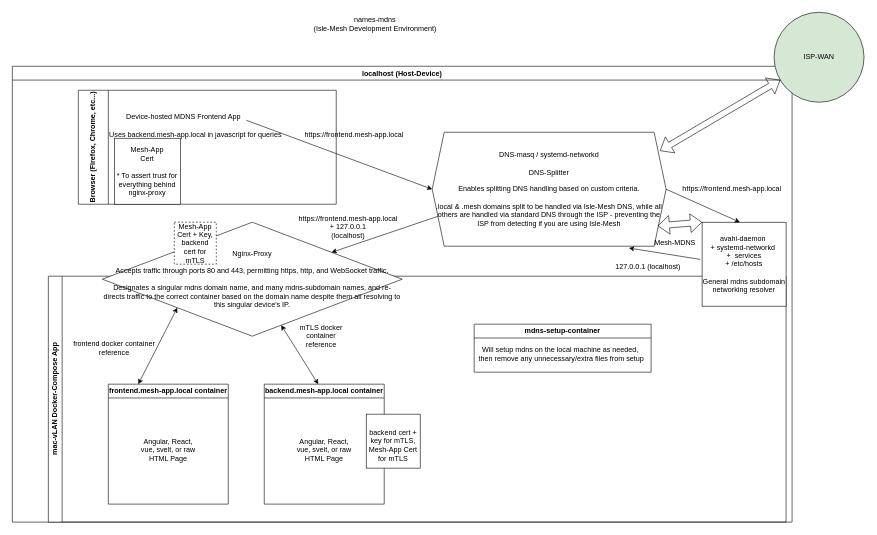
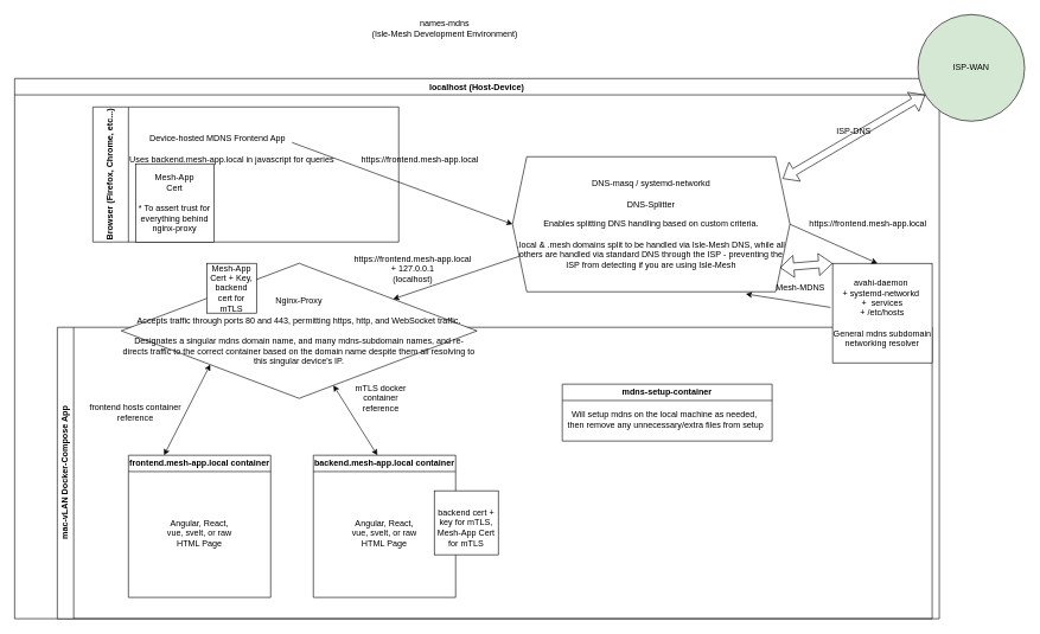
  <mxCell id="0" />
  <mxCell id="1" parent="0" />
  <mxCell id="2" value="&lt;div&gt;names-mdns&lt;/div&gt;&lt;div&gt;(Isle-Mesh Development Environment)&lt;/div&gt;" style="text;html=1;align=center;verticalAlign=middle;whiteSpace=wrap;rounded=0;" vertex="1" parent="1"><mxGeometry x="500" y="20" width="250" height="40" as="geometry" /></mxCell>
  <mxCell id="3" value="localhost (Host-Device)" style="swimlane;whiteSpace=wrap;html=1;" vertex="1" parent="1"><mxGeometry x="20" y="110" width="1300" height="760" as="geometry" /></mxCell>
  <mxCell id="4" value="&lt;div&gt;DNS-masq / systemd-networkd&lt;/div&gt;&lt;div&gt;&lt;br&gt;&lt;/div&gt;&lt;div&gt;DNS-Splitter&lt;/div&gt;&lt;div&gt;&lt;br&gt;&lt;/div&gt;&lt;div&gt;Enables splitting DNS handling based on custom criteria.&lt;/div&gt;&lt;div&gt;&lt;br&gt;&lt;/div&gt;&lt;div&gt;.local &amp;amp; .mesh domains split to be handled via Isle-Mesh DNS, while all others are handled via standard DNS through the ISP - preventing the ISP from detecting if you are using Isle-Mesh&lt;/div&gt;" style="shape=hexagon;perimeter=hexagonPerimeter2;whiteSpace=wrap;html=1;fixedSize=1;" vertex="1" parent="3"><mxGeometry x="700" y="110" width="390" height="190" as="geometry" /></mxCell>
  <mxCell id="5" value="mac-vLAN Docker-Compose App" style="swimlane;horizontal=0;whiteSpace=wrap;html=1;" vertex="1" parent="3"><mxGeometry x="60" y="350" width="1230" height="410" as="geometry" /></mxCell>
  <mxCell id="6" value="frontend.mesh-app.local container" style="swimlane;whiteSpace=wrap;html=1;" vertex="1" parent="5"><mxGeometry x="100" y="180" width="200" height="200" as="geometry" /></mxCell>
  <mxCell id="7" value="Angular, React, vue, svelt, or raw HTML Page" style="text;html=1;align=center;verticalAlign=middle;whiteSpace=wrap;rounded=0;" vertex="1" parent="6"><mxGeometry x="50" y="60" width="100" height="100" as="geometry" /></mxCell>
- <mxCell id="8" value="frontend docker container reference" style="text;html=1;align=center;verticalAlign=middle;whiteSpace=wrap;rounded=0;" vertex="1" parent="5"><mxGeometry x="40" y="100" width="140" height="40" as="geometry" /></mxCell>
+ <mxCell id="8" value="frontend hosts container reference" style="text;html=1;align=center;verticalAlign=middle;whiteSpace=wrap;rounded=0;" vertex="1" parent="5"><mxGeometry x="40" y="100" width="140" height="40" as="geometry" /></mxCell>
  <mxCell id="9" value="backend.mesh-app.local container" style="swimlane;whiteSpace=wrap;html=1;" vertex="1" parent="5"><mxGeometry x="360" y="180" width="200" height="200" as="geometry" /></mxCell>
  <mxCell id="10" value="Angular, React, vue, svelt, or raw HTML Page" style="text;html=1;align=center;verticalAlign=middle;whiteSpace=wrap;rounded=0;" vertex="1" parent="9"><mxGeometry x="50" y="60" width="100" height="100" as="geometry" /></mxCell>
  <mxCell id="11" value="mTLS docker container reference" style="text;html=1;align=center;verticalAlign=middle;whiteSpace=wrap;rounded=0;" vertex="1" parent="5"><mxGeometry x="410" y="70" width="90" height="60" as="geometry" /></mxCell>
  <mxCell id="12" value="&lt;br&gt;&lt;div&gt;backend cert + key for mTLS, Mesh-App Cert for mTLS&lt;/div&gt;" style="whiteSpace=wrap;html=1;aspect=fixed;" vertex="1" parent="5"><mxGeometry x="530" y="230" width="90" height="90" as="geometry" /></mxCell>
  <mxCell id="13" value="mdns-setup-container" style="swimlane;whiteSpace=wrap;html=1;" vertex="1" parent="5"><mxGeometry x="710" y="80" width="295" height="80" as="geometry" /></mxCell>
  <mxCell id="14" value="&lt;div&gt;Will setup mdns on the local machine as needed,&amp;nbsp;&lt;/div&gt;&lt;div&gt;then remove any unnecessary/extra files from setup&lt;/div&gt;" style="text;html=1;align=center;verticalAlign=middle;resizable=0;points=[];autosize=1;strokeColor=none;fillColor=none;" vertex="1" parent="13"><mxGeometry x="-5" y="30" width="300" height="40" as="geometry" /></mxCell>
  <mxCell id="15" value="&lt;div&gt;Nginx-Proxy&lt;/div&gt;&lt;div&gt;&lt;br&gt;&lt;/div&gt;&lt;div&gt;Accepts traffic through ports 80 and 443, permitting https, http, and WebSocket traffic.&lt;/div&gt;&lt;div&gt;&lt;br&gt;&lt;/div&gt;&lt;div&gt;Designates a singular mdns domain name, and many mdns-subdomain names, and re-directs traffic to the correct container based on the domain name despite them all resolving to this singular device's IP.&lt;/div&gt;" style="rhombus;whiteSpace=wrap;html=1;" vertex="1" parent="3"><mxGeometry x="150" y="260" width="500" height="190" as="geometry" /></mxCell>
  <mxCell id="16" value="&lt;div&gt;avahi-daemon&amp;nbsp;&lt;/div&gt;&lt;div&gt;+ systemd-networkd&amp;nbsp;&lt;/div&gt;&lt;div&gt;+&amp;nbsp; services&lt;/div&gt;&lt;div&gt;+ /etc/hosts&lt;/div&gt;&lt;div&gt;&lt;br&gt;&lt;/div&gt;&lt;div&gt;General mdns subdomain networking resolver&lt;/div&gt;" style="whiteSpace=wrap;html=1;aspect=fixed;" vertex="1" parent="3"><mxGeometry x="1150" y="260" width="140" height="140" as="geometry" /></mxCell>
+ <mxCell id="17" value="ISP-DNS" style="text;html=1;align=center;verticalAlign=middle;whiteSpace=wrap;rounded=0;" vertex="1" parent="3"><mxGeometry x="1150" y="60" width="60" height="30" as="geometry" /></mxCell>
  <mxCell id="18" value="" style="shape=flexArrow;endArrow=classic;startArrow=classic;html=1;rounded=0;entryX=0;entryY=0;entryDx=0;entryDy=0;exitX=0.964;exitY=0.821;exitDx=0;exitDy=0;exitPerimeter=0;" edge="1" parent="3" source="4" target="16"><mxGeometry width="100" height="100" relative="1" as="geometry"><mxPoint x="720" y="420" as="sourcePoint" /><mxPoint x="820" y="320" as="targetPoint" /></mxGeometry></mxCell>
  <mxCell id="19" value="Mesh-MDNS" style="text;html=1;align=center;verticalAlign=middle;whiteSpace=wrap;rounded=0;" vertex="1" parent="3"><mxGeometry x="1060" y="280" width="90" height="30" as="geometry" /></mxCell>
  <mxCell id="20" value="Browser (Firefox, Chrome, etc...)" style="swimlane;horizontal=0;whiteSpace=wrap;html=1;startSize=50;" vertex="1" parent="3"><mxGeometry x="110" y="40" width="430" height="190" as="geometry" /></mxCell>
  <mxCell id="21" value="Device-hosted MDNS Frontend App" style="text;html=1;align=center;verticalAlign=middle;resizable=0;points=[];autosize=1;strokeColor=none;fillColor=none;" vertex="1" parent="20"><mxGeometry x="70" y="30" width="210" height="30" as="geometry" /></mxCell>
  <mxCell id="22" value="&lt;div&gt;Mesh-App&lt;/div&gt;&lt;div&gt;Cert&lt;/div&gt;&lt;div&gt;&lt;br&gt;&lt;/div&gt;&lt;div&gt;* To assert trust for everything behind nginx-proxy&lt;/div&gt;" style="whiteSpace=wrap;html=1;aspect=fixed;" vertex="1" parent="20"><mxGeometry x="60" y="80" width="110" height="110" as="geometry" /></mxCell>
  <mxCell id="23" value="Uses backend.mesh-app.local in javascript for queries" style="text;html=1;align=center;verticalAlign=middle;resizable=0;points=[];autosize=1;strokeColor=none;fillColor=none;" vertex="1" parent="20"><mxGeometry x="40" y="60" width="310" height="30" as="geometry" /></mxCell>
  <mxCell id="24" value="" style="endArrow=classic;html=1;rounded=0;exitX=0;exitY=0.75;exitDx=0;exitDy=0;" edge="1" parent="3" source="4" target="15"><mxGeometry width="50" height="50" relative="1" as="geometry"><mxPoint x="740" y="400" as="sourcePoint" /><mxPoint x="630" y="250" as="targetPoint" /></mxGeometry></mxCell>
  <mxCell id="25" value="https://frontend.mesh-app.local" style="text;html=1;align=center;verticalAlign=middle;whiteSpace=wrap;rounded=0;" vertex="1" parent="3"><mxGeometry x="470" y="100" width="200" height="30" as="geometry" /></mxCell>
  <mxCell id="26" value="" style="endArrow=classic;html=1;rounded=0;entryX=0.45;entryY=0;entryDx=0;entryDy=0;entryPerimeter=0;exitX=1;exitY=0.5;exitDx=0;exitDy=0;" edge="1" parent="3" source="4" target="16"><mxGeometry width="50" height="50" relative="1" as="geometry"><mxPoint x="740" y="400" as="sourcePoint" /><mxPoint x="790" y="350" as="targetPoint" /></mxGeometry></mxCell>
  <mxCell id="27" value="https://frontend.mesh-app.local" style="text;html=1;align=center;verticalAlign=middle;whiteSpace=wrap;rounded=0;" vertex="1" parent="3"><mxGeometry x="1100" y="190" width="200" height="30" as="geometry" /></mxCell>
  <mxCell id="28" value="" style="endArrow=classic;html=1;rounded=0;entryX=0.841;entryY=1.016;entryDx=0;entryDy=0;entryPerimeter=0;exitX=-0.021;exitY=0.443;exitDx=0;exitDy=0;exitPerimeter=0;" edge="1" parent="3" source="16" target="4"><mxGeometry width="50" height="50" relative="1" as="geometry"><mxPoint x="740" y="400" as="sourcePoint" /><mxPoint x="790" y="350" as="targetPoint" /></mxGeometry></mxCell>
- <mxCell id="29" value="127.0.0.1 (localhost)" style="text;html=1;align=center;verticalAlign=middle;whiteSpace=wrap;rounded=0;" vertex="1" parent="3"><mxGeometry x="1000" y="320" width="120" height="30" as="geometry" /></mxCell>
  <mxCell id="30" value="https://frontend.mesh-app.local" style="text;html=1;align=center;verticalAlign=middle;whiteSpace=wrap;rounded=0;" vertex="1" parent="3"><mxGeometry x="460" y="240" width="200" height="30" as="geometry" /></mxCell>
  <mxCell id="31" value="+ 127.0.0.1 (localhost)" style="text;html=1;align=center;verticalAlign=middle;whiteSpace=wrap;rounded=0;" vertex="1" parent="3"><mxGeometry x="500" y="260" width="120" height="30" as="geometry" /></mxCell>
- <mxCell id="32" value="&lt;div&gt;Mesh-App&lt;/div&gt;&lt;div&gt;Cert + Key,&lt;/div&gt;&lt;div&gt;backend cert for mTLS&lt;/div&gt;" style="whiteSpace=wrap;html=1;aspect=fixed;dashed=1;" vertex="1" parent="3"><mxGeometry x="270" y="260" width="70" height="70" as="geometry" /></mxCell>
+ <mxCell id="32" value="&lt;div&gt;Mesh-App&lt;/div&gt;&lt;div&gt;Cert + Key,&lt;/div&gt;&lt;div&gt;backend cert for mTLS&lt;/div&gt;" style="whiteSpace=wrap;html=1;aspect=fixed;" vertex="1" parent="3"><mxGeometry x="270" y="260" width="70" height="70" as="geometry" /></mxCell>
  <mxCell id="33" value="" style="endArrow=classic;startArrow=classic;html=1;rounded=0;exitX=0.25;exitY=0;exitDx=0;exitDy=0;entryX=0;entryY=1;entryDx=0;entryDy=0;" edge="1" parent="3" source="6" target="15"><mxGeometry width="50" height="50" relative="1" as="geometry"><mxPoint x="700" y="380" as="sourcePoint" /><mxPoint x="750" y="330" as="targetPoint" /></mxGeometry></mxCell>
  <mxCell id="34" value="" style="endArrow=classic;startArrow=classic;html=1;rounded=0;entryX=0.45;entryY=0;entryDx=0;entryDy=0;entryPerimeter=0;" edge="1" parent="3" source="15" target="9"><mxGeometry width="50" height="50" relative="1" as="geometry"><mxPoint x="530" y="480" as="sourcePoint" /><mxPoint x="570" y="520" as="targetPoint" /></mxGeometry></mxCell>
  <mxCell id="35" value="ISP-WAN" style="ellipse;whiteSpace=wrap;html=1;aspect=fixed;fillColor=#d5e8d4;" vertex="1" parent="1"><mxGeometry x="1290" y="20" width="150" height="150" as="geometry" /></mxCell>
  <mxCell id="36" value="" style="shape=flexArrow;endArrow=classic;startArrow=classic;html=1;rounded=0;exitX=0.974;exitY=0.163;exitDx=0;exitDy=0;exitPerimeter=0;" edge="1" parent="1" source="4" target="35"><mxGeometry width="100" height="100" relative="1" as="geometry"><mxPoint x="700" y="510" as="sourcePoint" /><mxPoint x="800" y="410" as="targetPoint" /></mxGeometry></mxCell>
  <mxCell id="37" value="" style="endArrow=classic;html=1;rounded=0;entryX=0;entryY=0.5;entryDx=0;entryDy=0;" edge="1" parent="1" target="4"><mxGeometry width="50" height="50" relative="1" as="geometry"><mxPoint x="410" y="200" as="sourcePoint" /><mxPoint x="770" y="440" as="targetPoint" /></mxGeometry></mxCell>
